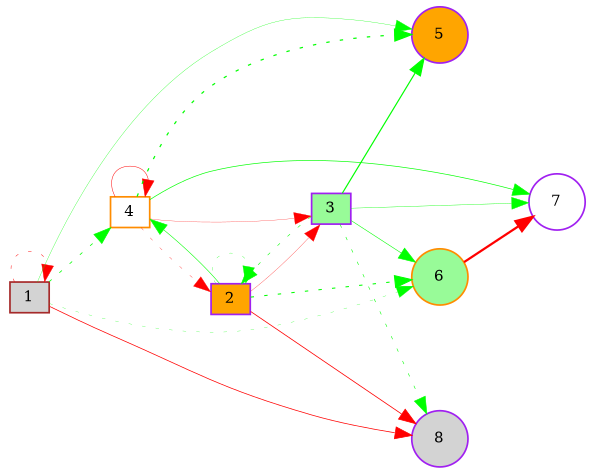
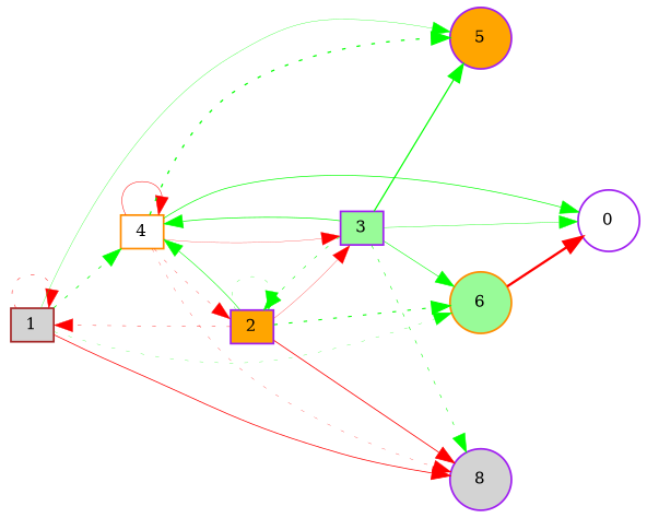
  digraph {
    rankdir=LR
    node [color=purple fillcolor=lightgrey fontsize=9 shape=box style=filled]
    edge [color=green style=solid]
    1 [color=brown height=0.2 width=0.2]
    4 [color=darkorange fillcolor=white height=0.2 width=0.2]
    5 [fillcolor=orange height=0.2 shape=circle width=0.2]
    6 [color=darkorange fillcolor=palegreen height=0.2 shape=circle width=0.2]
    n5 [height=0.2 label=8 shape=circle width=0.2]
    2 [fillcolor=orange height=0.2 width=0.2]
    3 [fillcolor=palegreen height=0.2 width=0.2]
-   0 [fillcolor=white height=0.2 shape=circle width=0.2 label=7]
+   0 [fillcolor=white height=0.2 shape=circle width=0.2]
    1 -> 1 [color=red penwidth=0.2718470079761077 style=dotted]
    1 -> 4 [penwidth=0.44594572237410257 style=dotted]
    1 -> 5 [penwidth=0.1786754146867945]
    1 -> 6 [penwidth=0.15337437427047 style=dotted]
    1 -> n5 [color=red penwidth=0.43162198134806506]
    4 -> 4 [color=red penwidth=0.2847537116181535]
    4 -> 5 [penwidth=0.7185572783153044 style=dotted]
+   4 -> n5 [color=red penwidth=0.15446504312193088 style=dotted]
    4 -> 2 [color=red penwidth=0.17875798161258694 style=dotted]
    4 -> 3 [color=red penwidth=0.15326766557975754]
    4 -> 0 [penwidth=0.396461660454157]
    6 -> 0 [color=red penwidth=1.3196049321573255]
+   2 -> 1 [color=red penwidth=0.22082746382411217 style=dotted]
    2 -> 4 [penwidth=0.33164656407745663]
    2 -> 6 [penwidth=0.6150980050747239 style=dotted]
    2 -> n5 [color=red penwidth=0.4599751063800186]
    2 -> 2 [penwidth=0.1701887556483367 style=dotted]
    2 -> 3 [color=red penwidth=0.1575329474664978]
+   3 -> 4 [penwidth=0.4070188389230649]
    3 -> 5 [penwidth=0.68973565791044]
    3 -> 6 [penwidth=0.32574115804722314]
    3 -> n5 [penwidth=0.3331705404177103 style=dotted]
    3 -> 2 [penwidth=0.3246670297029073 style=dotted]
    3 -> 0 [penwidth=0.22617651852880047]
  }
